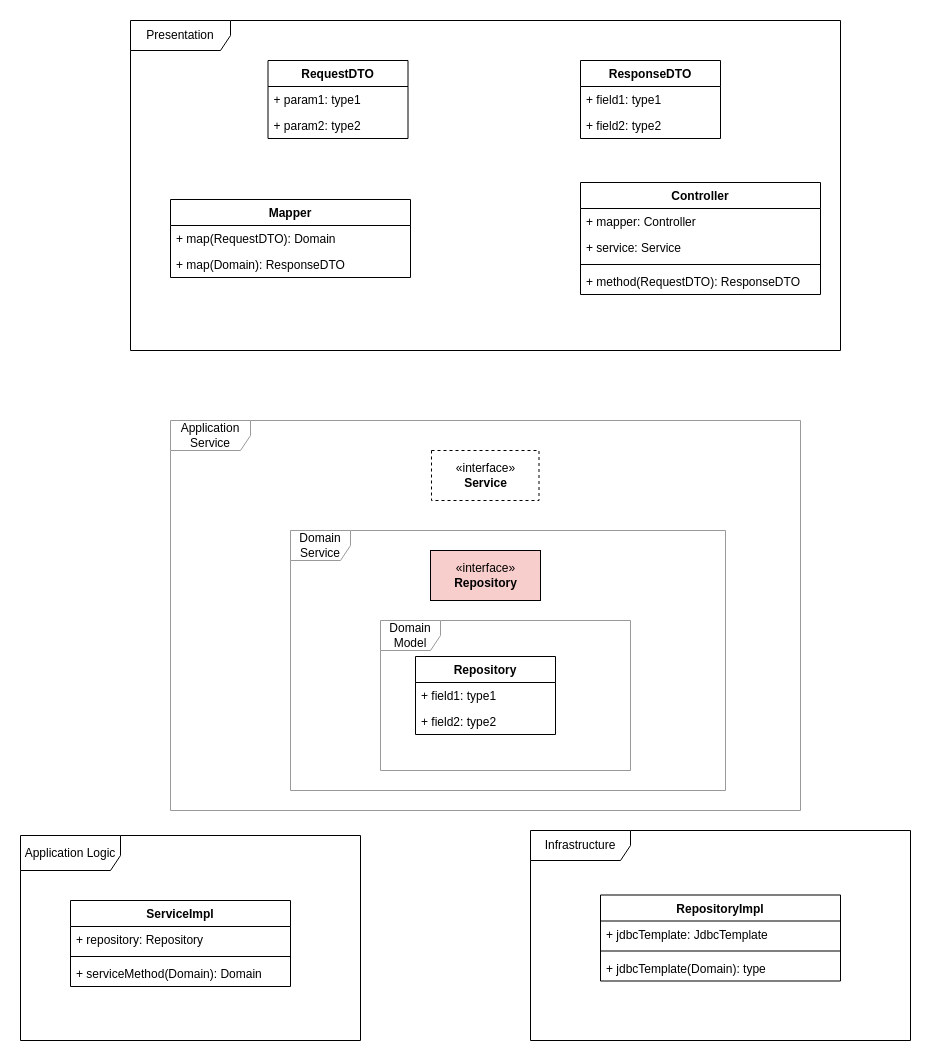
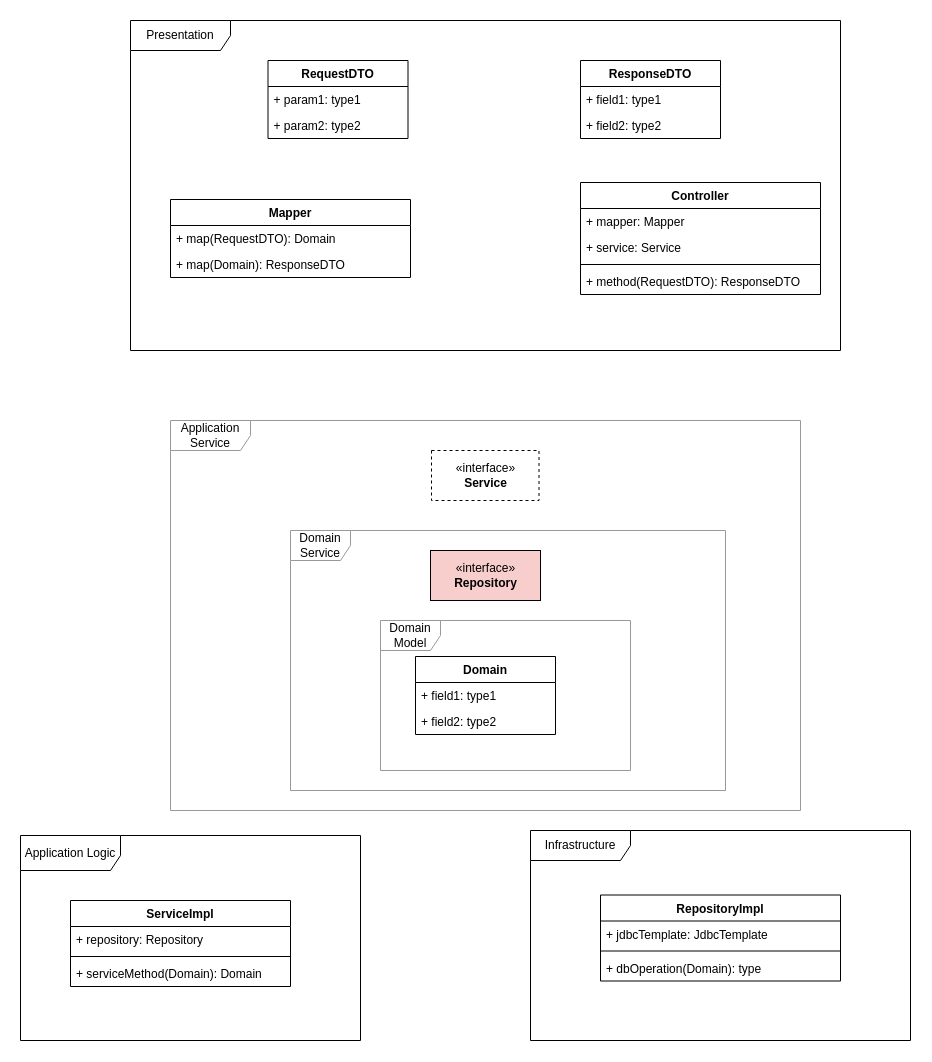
  <mxCell id="0" />
  <mxCell id="1" parent="0" />
  <mxCell id="2" value="Domain Model" style="shape=umlFrame;whiteSpace=wrap;html=1;strokeColor=#999999;" vertex="1" parent="1"><mxGeometry x="380" y="620" width="250" height="150" as="geometry" /></mxCell>
  <mxCell id="3" value="Infrastructure" style="shape=umlFrame;whiteSpace=wrap;html=1;width=100;height=30;" vertex="1" parent="1"><mxGeometry x="530" y="830" width="380" height="210" as="geometry" /></mxCell>
  <mxCell id="4" value="Application Service" style="shape=umlFrame;whiteSpace=wrap;html=1;width=80;height=30;strokeColor=#999999;" vertex="1" parent="1"><mxGeometry x="170" y="420" width="630" height="390" as="geometry" /></mxCell>
  <mxCell id="5" value="Application Logic" style="shape=umlFrame;whiteSpace=wrap;html=1;width=100;height=35;" vertex="1" parent="1"><mxGeometry x="20" y="835" width="340" height="205" as="geometry" /></mxCell>
  <mxCell id="6" value="Domain Service" style="shape=umlFrame;whiteSpace=wrap;html=1;strokeColor=#999999;" vertex="1" parent="1"><mxGeometry x="290" y="530" width="435" height="260" as="geometry" /></mxCell>
  <mxCell id="7" value="Presentation" style="shape=umlFrame;whiteSpace=wrap;html=1;width=100;height=30;" vertex="1" parent="1"><mxGeometry x="130" y="20" width="710" height="330" as="geometry" /></mxCell>
  <mxCell id="8" value="«interface»&lt;br&gt;&lt;b&gt;Service&lt;/b&gt;" style="html=1;dashed=1;" vertex="1" parent="1"><mxGeometry x="431" y="450" width="107.5" height="50" as="geometry" /></mxCell>
  <mxCell id="9" value="«interface»&lt;br&gt;&lt;b&gt;Repository&lt;/b&gt;" style="html=1;fillColor=#f8cecc;" vertex="1" parent="1"><mxGeometry x="430" y="550" width="110" height="50" as="geometry" /></mxCell>
  <mxCell id="10" value="RequestDTO" style="swimlane;fontStyle=1;childLayout=stackLayout;horizontal=1;startSize=26;fillColor=none;horizontalStack=0;resizeParent=1;resizeParentMax=0;resizeLast=0;collapsible=1;marginBottom=0;" vertex="1" parent="1"><mxGeometry x="267.5" y="60" width="140" height="78" as="geometry" /></mxCell>
  <mxCell id="11" value="+ param1: type1" style="text;strokeColor=none;fillColor=none;align=left;verticalAlign=top;spacingLeft=4;spacingRight=4;overflow=hidden;rotatable=0;points=[[0,0.5],[1,0.5]];portConstraint=eastwest;" vertex="1" parent="10"><mxGeometry y="26" width="140" height="26" as="geometry" /></mxCell>
  <mxCell id="12" value="+ param2: type2" style="text;strokeColor=none;fillColor=none;align=left;verticalAlign=top;spacingLeft=4;spacingRight=4;overflow=hidden;rotatable=0;points=[[0,0.5],[1,0.5]];portConstraint=eastwest;" vertex="1" parent="10"><mxGeometry y="52" width="140" height="26" as="geometry" /></mxCell>
  <mxCell id="13" value="ResponseDTO" style="swimlane;fontStyle=1;childLayout=stackLayout;horizontal=1;startSize=26;fillColor=none;horizontalStack=0;resizeParent=1;resizeParentMax=0;resizeLast=0;collapsible=1;marginBottom=0;" vertex="1" parent="1"><mxGeometry x="580" y="60" width="140" height="78" as="geometry" /></mxCell>
  <mxCell id="14" value="+ field1: type1" style="text;strokeColor=none;fillColor=none;align=left;verticalAlign=top;spacingLeft=4;spacingRight=4;overflow=hidden;rotatable=0;points=[[0,0.5],[1,0.5]];portConstraint=eastwest;" vertex="1" parent="13"><mxGeometry y="26" width="140" height="26" as="geometry" /></mxCell>
  <mxCell id="15" value="+ field2: type2" style="text;strokeColor=none;fillColor=none;align=left;verticalAlign=top;spacingLeft=4;spacingRight=4;overflow=hidden;rotatable=0;points=[[0,0.5],[1,0.5]];portConstraint=eastwest;" vertex="1" parent="13"><mxGeometry y="52" width="140" height="26" as="geometry" /></mxCell>
  <mxCell id="16" value="Controller" style="swimlane;fontStyle=1;align=center;verticalAlign=top;childLayout=stackLayout;horizontal=1;startSize=26;horizontalStack=0;resizeParent=1;resizeParentMax=0;resizeLast=0;collapsible=1;marginBottom=0;" vertex="1" parent="1"><mxGeometry x="580" y="182" width="240" height="112" as="geometry" /></mxCell>
- <mxCell id="17" value="+ mapper: Controller" style="text;strokeColor=none;fillColor=none;align=left;verticalAlign=top;spacingLeft=4;spacingRight=4;overflow=hidden;rotatable=0;points=[[0,0.5],[1,0.5]];portConstraint=eastwest;" vertex="1" parent="16"><mxGeometry y="26" width="240" height="26" as="geometry" /></mxCell>
+ <mxCell id="17" value="+ mapper: Mapper" style="text;strokeColor=none;fillColor=none;align=left;verticalAlign=top;spacingLeft=4;spacingRight=4;overflow=hidden;rotatable=0;points=[[0,0.5],[1,0.5]];portConstraint=eastwest;" vertex="1" parent="16"><mxGeometry y="26" width="240" height="26" as="geometry" /></mxCell>
  <mxCell id="18" value="+ service: Service" style="text;strokeColor=none;fillColor=none;align=left;verticalAlign=top;spacingLeft=4;spacingRight=4;overflow=hidden;rotatable=0;points=[[0,0.5],[1,0.5]];portConstraint=eastwest;" vertex="1" parent="16"><mxGeometry y="52" width="240" height="26" as="geometry" /></mxCell>
  <mxCell id="19" value="" style="line;strokeWidth=1;fillColor=none;align=left;verticalAlign=middle;spacingTop=-1;spacingLeft=3;spacingRight=3;rotatable=0;labelPosition=right;points=[];portConstraint=eastwest;" vertex="1" parent="16"><mxGeometry y="78" width="240" height="8" as="geometry" /></mxCell>
  <mxCell id="20" value="+ method(RequestDTO): ResponseDTO" style="text;strokeColor=none;fillColor=none;align=left;verticalAlign=top;spacingLeft=4;spacingRight=4;overflow=hidden;rotatable=0;points=[[0,0.5],[1,0.5]];portConstraint=eastwest;" vertex="1" parent="16"><mxGeometry y="86" width="240" height="26" as="geometry" /></mxCell>
  <mxCell id="21" value="Mapper" style="swimlane;fontStyle=1;align=center;verticalAlign=top;childLayout=stackLayout;horizontal=1;startSize=26;horizontalStack=0;resizeParent=1;resizeParentMax=0;resizeLast=0;collapsible=1;marginBottom=0;" vertex="1" parent="1"><mxGeometry x="170" y="199" width="240" height="78" as="geometry" /></mxCell>
  <mxCell id="22" value="+ map(RequestDTO): Domain" style="text;strokeColor=none;fillColor=none;align=left;verticalAlign=top;spacingLeft=4;spacingRight=4;overflow=hidden;rotatable=0;points=[[0,0.5],[1,0.5]];portConstraint=eastwest;" vertex="1" parent="21"><mxGeometry y="26" width="240" height="26" as="geometry" /></mxCell>
  <mxCell id="23" value="+ map(Domain): ResponseDTO" style="text;strokeColor=none;fillColor=none;align=left;verticalAlign=top;spacingLeft=4;spacingRight=4;overflow=hidden;rotatable=0;points=[[0,0.5],[1,0.5]];portConstraint=eastwest;" vertex="1" parent="21"><mxGeometry y="52" width="240" height="26" as="geometry" /></mxCell>
  <mxCell id="24" value="ServiceImpl" style="swimlane;fontStyle=1;align=center;verticalAlign=top;childLayout=stackLayout;horizontal=1;startSize=26;horizontalStack=0;resizeParent=1;resizeParentMax=0;resizeLast=0;collapsible=1;marginBottom=0;" vertex="1" parent="1"><mxGeometry x="70" y="900" width="220" height="86" as="geometry" /></mxCell>
  <mxCell id="25" value="+ repository: Repository" style="text;strokeColor=none;fillColor=none;align=left;verticalAlign=top;spacingLeft=4;spacingRight=4;overflow=hidden;rotatable=0;points=[[0,0.5],[1,0.5]];portConstraint=eastwest;" vertex="1" parent="24"><mxGeometry y="26" width="220" height="26" as="geometry" /></mxCell>
  <mxCell id="26" value="" style="line;strokeWidth=1;fillColor=none;align=left;verticalAlign=middle;spacingTop=-1;spacingLeft=3;spacingRight=3;rotatable=0;labelPosition=right;points=[];portConstraint=eastwest;" vertex="1" parent="24"><mxGeometry y="52" width="220" height="8" as="geometry" /></mxCell>
  <mxCell id="27" value="+ serviceMethod(Domain): Domain" style="text;strokeColor=none;fillColor=none;align=left;verticalAlign=top;spacingLeft=4;spacingRight=4;overflow=hidden;rotatable=0;points=[[0,0.5],[1,0.5]];portConstraint=eastwest;" vertex="1" parent="24"><mxGeometry y="60" width="220" height="26" as="geometry" /></mxCell>
- <mxCell id="28" value="Repository" style="swimlane;fontStyle=1;childLayout=stackLayout;horizontal=1;startSize=26;fillColor=none;horizontalStack=0;resizeParent=1;resizeParentMax=0;resizeLast=0;collapsible=1;marginBottom=0;" vertex="1" parent="1"><mxGeometry x="415" y="656" width="140" height="78" as="geometry" /></mxCell>
+ <mxCell id="28" value="Domain" style="swimlane;fontStyle=1;childLayout=stackLayout;horizontal=1;startSize=26;fillColor=none;horizontalStack=0;resizeParent=1;resizeParentMax=0;resizeLast=0;collapsible=1;marginBottom=0;" vertex="1" parent="1"><mxGeometry x="415" y="656" width="140" height="78" as="geometry" /></mxCell>
  <mxCell id="29" value="+ field1: type1" style="text;strokeColor=none;fillColor=none;align=left;verticalAlign=top;spacingLeft=4;spacingRight=4;overflow=hidden;rotatable=0;points=[[0,0.5],[1,0.5]];portConstraint=eastwest;" vertex="1" parent="28"><mxGeometry y="26" width="140" height="26" as="geometry" /></mxCell>
  <mxCell id="30" value="+ field2: type2" style="text;strokeColor=none;fillColor=none;align=left;verticalAlign=top;spacingLeft=4;spacingRight=4;overflow=hidden;rotatable=0;points=[[0,0.5],[1,0.5]];portConstraint=eastwest;" vertex="1" parent="28"><mxGeometry y="52" width="140" height="26" as="geometry" /></mxCell>
  <mxCell id="31" value="RepositoryImpl" style="swimlane;fontStyle=1;align=center;verticalAlign=top;childLayout=stackLayout;horizontal=1;startSize=26;horizontalStack=0;resizeParent=1;resizeParentMax=0;resizeLast=0;collapsible=1;marginBottom=0;" vertex="1" parent="1"><mxGeometry x="600" y="894.5" width="240" height="86" as="geometry" /></mxCell>
  <mxCell id="32" value="+ jdbcTemplate: JdbcTemplate" style="text;strokeColor=none;fillColor=none;align=left;verticalAlign=top;spacingLeft=4;spacingRight=4;overflow=hidden;rotatable=0;points=[[0,0.5],[1,0.5]];portConstraint=eastwest;" vertex="1" parent="31"><mxGeometry y="26" width="240" height="26" as="geometry" /></mxCell>
  <mxCell id="33" value="" style="line;strokeWidth=1;fillColor=none;align=left;verticalAlign=middle;spacingTop=-1;spacingLeft=3;spacingRight=3;rotatable=0;labelPosition=right;points=[];portConstraint=eastwest;" vertex="1" parent="31"><mxGeometry y="52" width="240" height="8" as="geometry" /></mxCell>
- <mxCell id="34" value="+ jdbcTemplate(Domain): type" style="text;strokeColor=none;fillColor=none;align=left;verticalAlign=top;spacingLeft=4;spacingRight=4;overflow=hidden;rotatable=0;points=[[0,0.5],[1,0.5]];portConstraint=eastwest;" vertex="1" parent="31"><mxGeometry y="60" width="240" height="26" as="geometry" /></mxCell>
+ <mxCell id="34" value="+ dbOperation(Domain): type" style="text;strokeColor=none;fillColor=none;align=left;verticalAlign=top;spacingLeft=4;spacingRight=4;overflow=hidden;rotatable=0;points=[[0,0.5],[1,0.5]];portConstraint=eastwest;" vertex="1" parent="31"><mxGeometry y="60" width="240" height="26" as="geometry" /></mxCell>
